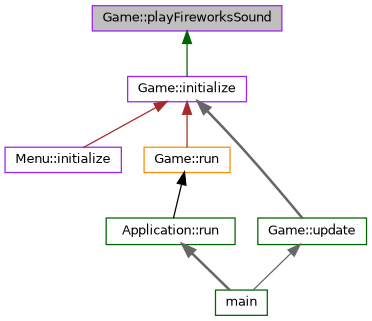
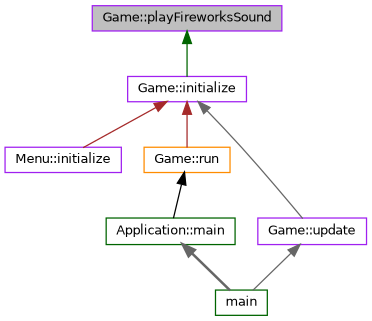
  digraph {
    rankdir=TB
    node [color=purple fillcolor=white fontname=Helvetica fontsize=10 shape=record style=filled]
    edge [color=gray40 dir=back fontname=Helvetica fontsize=10 labelfontname=Helvetica labelfontsize=10 style=solid]
    n1 [fillcolor=grey75 fontcolor=black height=0.2 label="Game::playFireworksSound" width=0.4]
    n2 [height=0.2 label="Game::initialize" width=0.4]
    n3 [height=0.2 label="Menu::initialize" width=0.4]
    n4 [color=darkorange height=0.2 label="Game::run" width=0.4]
-   n5 [color=darkgreen height=0.2 label="Game::update" width=0.4]
-   n6 [color=darkgreen height=0.2 label="Application::run" width=0.4]
+   n5 [height=0.2 label="Game::update" width=0.4]
+   n6 [color=darkgreen height=0.2 label="Application::main" width=0.4]
    n7 [color=darkgreen height=0.2 label=main width=0.4]
    n1 -> n2 [color=darkgreen]
    n2 -> n3 [color=brown]
    n2 -> n4 [color=brown]
-   n2 -> n5 [style=bold]
+   n2 -> n5
    n4 -> n6 [color=black]
    n5 -> n7
    n6 -> n7 [style=bold]
  }
